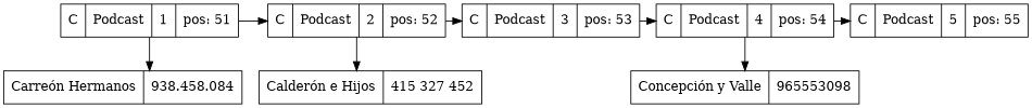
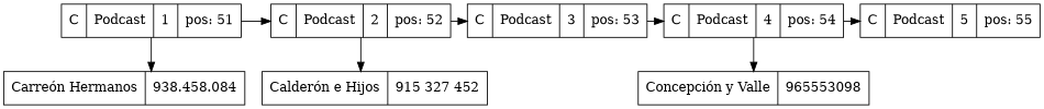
  digraph {
    splines=ortho
    node [shape=record]
    n1 [label="C|Podcast|1|pos: 51"]
    n2 [label="C|Podcast|2|pos: 52"]
    n3 [label="C|Podcast|3|pos: 53"]
    n4 [label="C|Podcast|4|pos: 54"]
    n5 [label="C|Podcast|5|pos: 55"]
    n6 [label="Carreón Hermanos|938.458.084"]
-   n7 [label="Calderón e Hijos|415 327 452"]
+   n7 [label="Calderón e Hijos|915 327 452"]
    n8 [label="Concepción y Valle|965553098"]
    subgraph sub_1 {
      rank=same
      n1
      n2
      n3
      n4
      n5
    }
    n1 -> n2
    n1 -> n6
    n2 -> n3
    n2 -> n7
    n3 -> n4
    n4 -> n5
    n4 -> n8
  }
